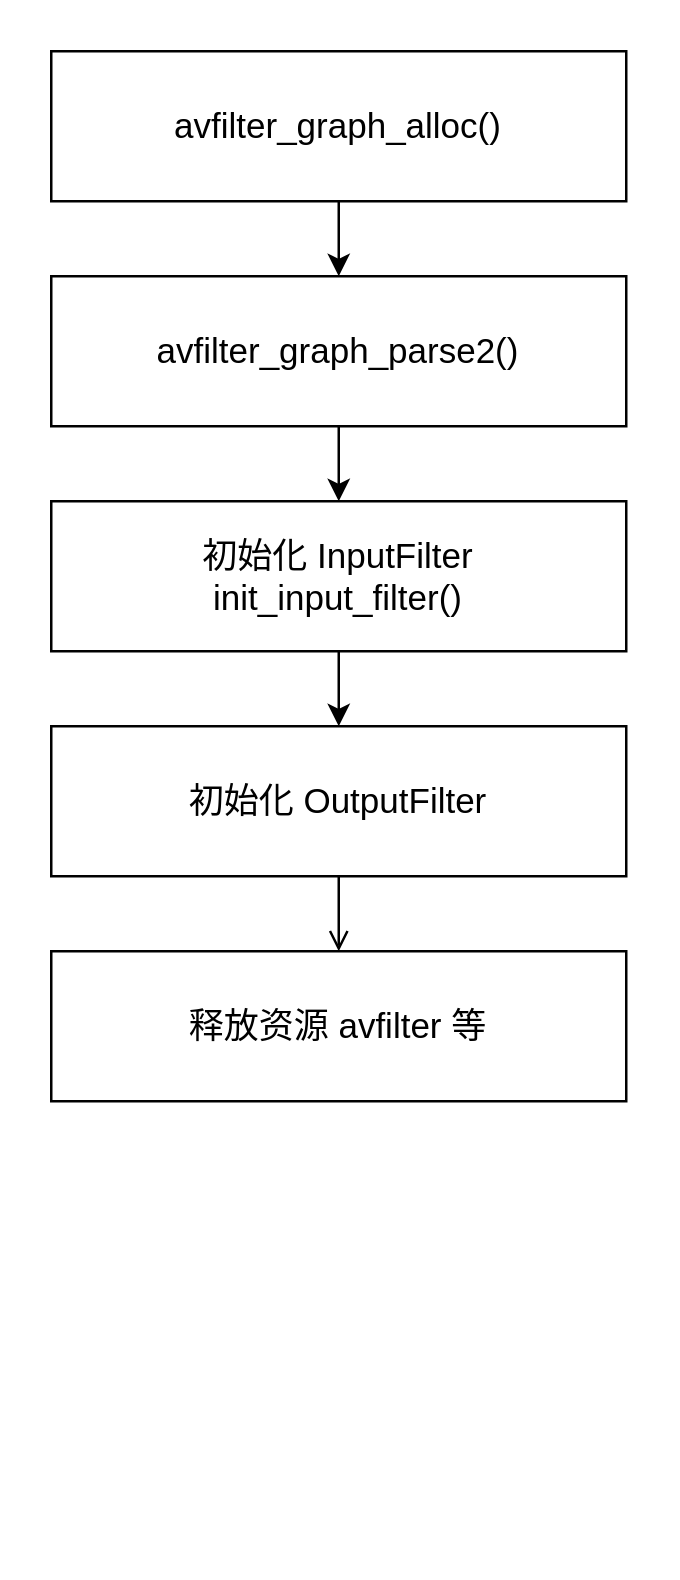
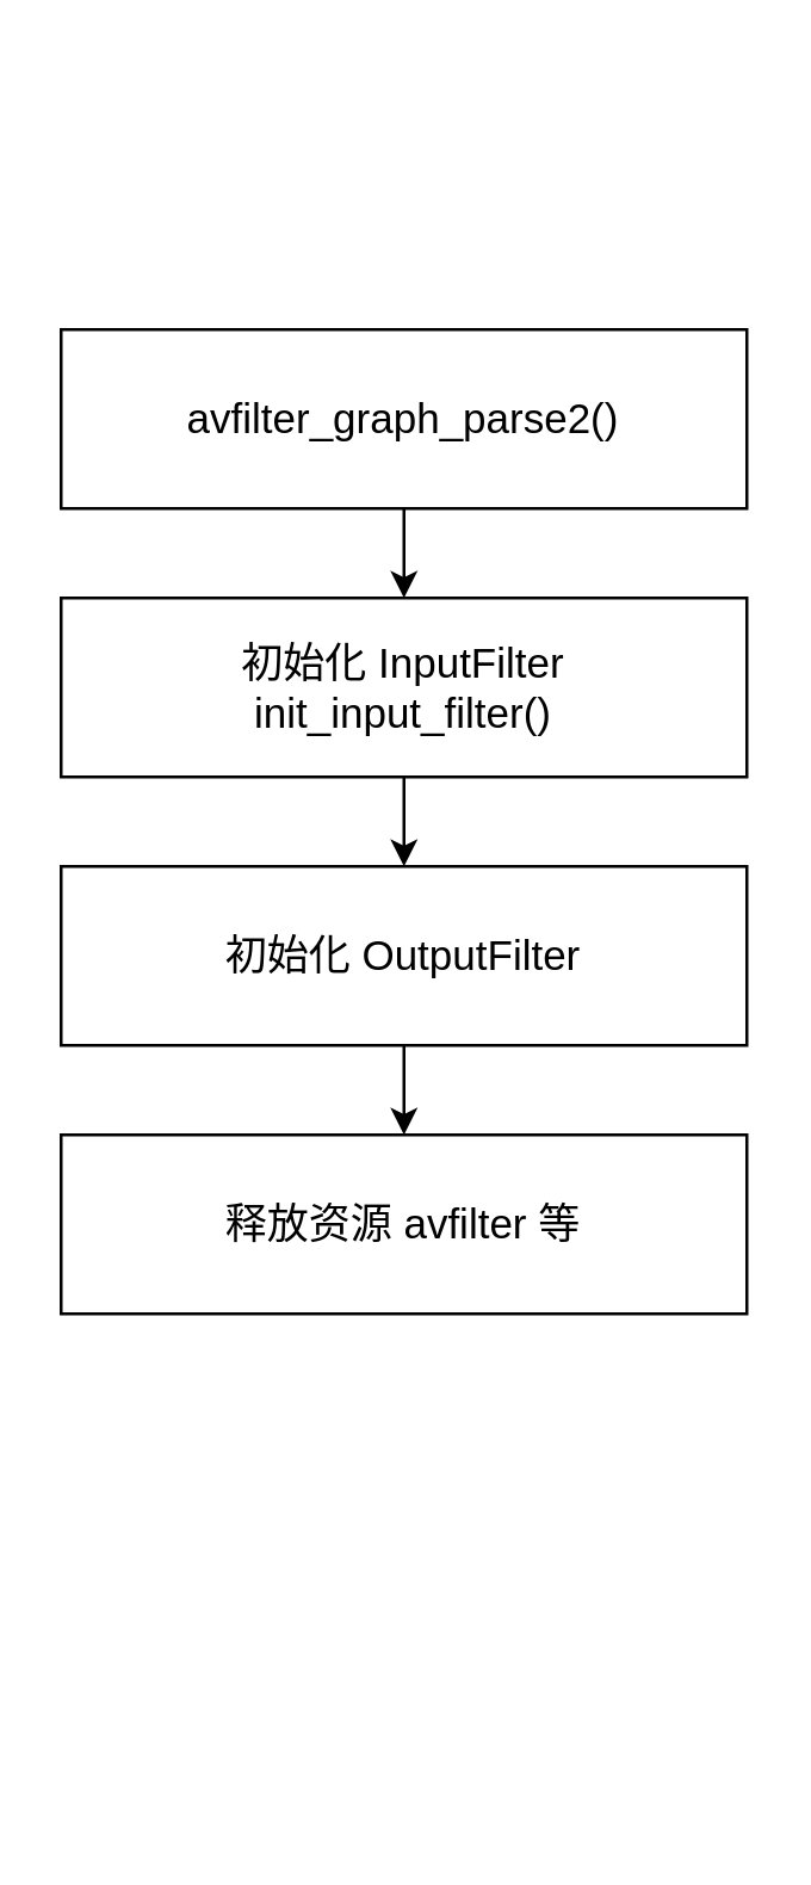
  <mxCell id="0" />
  <mxCell id="1" parent="0" />
  <mxCell id="2" style="edgeStyle=orthogonalEdgeStyle;rounded=0;orthogonalLoop=1;jettySize=auto;html=1;fontSize=14;" parent="1" edge="1"><mxGeometry relative="1" as="geometry"><mxPoint x="220" y="380" as="sourcePoint" /></mxGeometry></mxCell>
  <mxCell id="3" style="edgeStyle=orthogonalEdgeStyle;rounded=0;orthogonalLoop=1;jettySize=auto;html=1;fontSize=14;" parent="1" edge="1"><mxGeometry relative="1" as="geometry"><mxPoint x="220" y="506" as="sourcePoint" /></mxGeometry></mxCell>
  <mxCell id="4" style="edgeStyle=orthogonalEdgeStyle;rounded=0;orthogonalLoop=1;jettySize=auto;html=1;fontSize=14;" parent="1" edge="1"><mxGeometry relative="1" as="geometry"><mxPoint x="220" y="610" as="sourcePoint" /></mxGeometry></mxCell>
  <mxCell id="5" style="edgeStyle=orthogonalEdgeStyle;rounded=0;orthogonalLoop=1;jettySize=auto;html=1;" parent="1" source="6" target="8" edge="1"><mxGeometry relative="1" as="geometry" /></mxCell>
  <mxCell id="6" value="avfilter_graph_parse2()" style="rounded=0;whiteSpace=wrap;html=1;fontSize=14;" parent="1" vertex="1"><mxGeometry x="20" y="110" width="230" height="60" as="geometry" /></mxCell>
  <mxCell id="7" style="edgeStyle=orthogonalEdgeStyle;rounded=0;orthogonalLoop=1;jettySize=auto;html=1;" parent="1" source="8" target="10" edge="1"><mxGeometry relative="1" as="geometry" /></mxCell>
  <mxCell id="8" value="初始化 InputFilter&lt;br&gt;init_input_filter()" style="rounded=0;whiteSpace=wrap;html=1;fontSize=14;" parent="1" vertex="1"><mxGeometry x="20" y="200" width="230" height="60" as="geometry" /></mxCell>
- <mxCell id="9" style="edgeStyle=orthogonalEdgeStyle;rounded=0;orthogonalLoop=1;jettySize=auto;html=1;endArrow=open;" parent="1" source="10" target="13" edge="1"><mxGeometry relative="1" as="geometry" /></mxCell>
+ <mxCell id="9" style="edgeStyle=orthogonalEdgeStyle;rounded=0;orthogonalLoop=1;jettySize=auto;html=1;" parent="1" source="10" target="13" edge="1"><mxGeometry relative="1" as="geometry" /></mxCell>
  <mxCell id="10" value="初始化 OutputFilter" style="rounded=0;whiteSpace=wrap;html=1;fontSize=14;" parent="1" vertex="1"><mxGeometry x="20" y="290" width="230" height="60" as="geometry" /></mxCell>
- <mxCell id="11" style="edgeStyle=orthogonalEdgeStyle;rounded=0;orthogonalLoop=1;jettySize=auto;html=1;" parent="1" source="12" target="6" edge="1"><mxGeometry relative="1" as="geometry" /></mxCell>
- <mxCell id="12" value="avfilter_graph_alloc()" style="rounded=0;whiteSpace=wrap;html=1;fontSize=14;" parent="1" vertex="1"><mxGeometry x="20" y="20" width="230" height="60" as="geometry" /></mxCell>
  <mxCell id="13" value="释放资源&amp;nbsp;avfilter 等" style="rounded=0;whiteSpace=wrap;html=1;fontSize=14;" parent="1" vertex="1"><mxGeometry x="20" y="380" width="230" height="60" as="geometry" /></mxCell>
